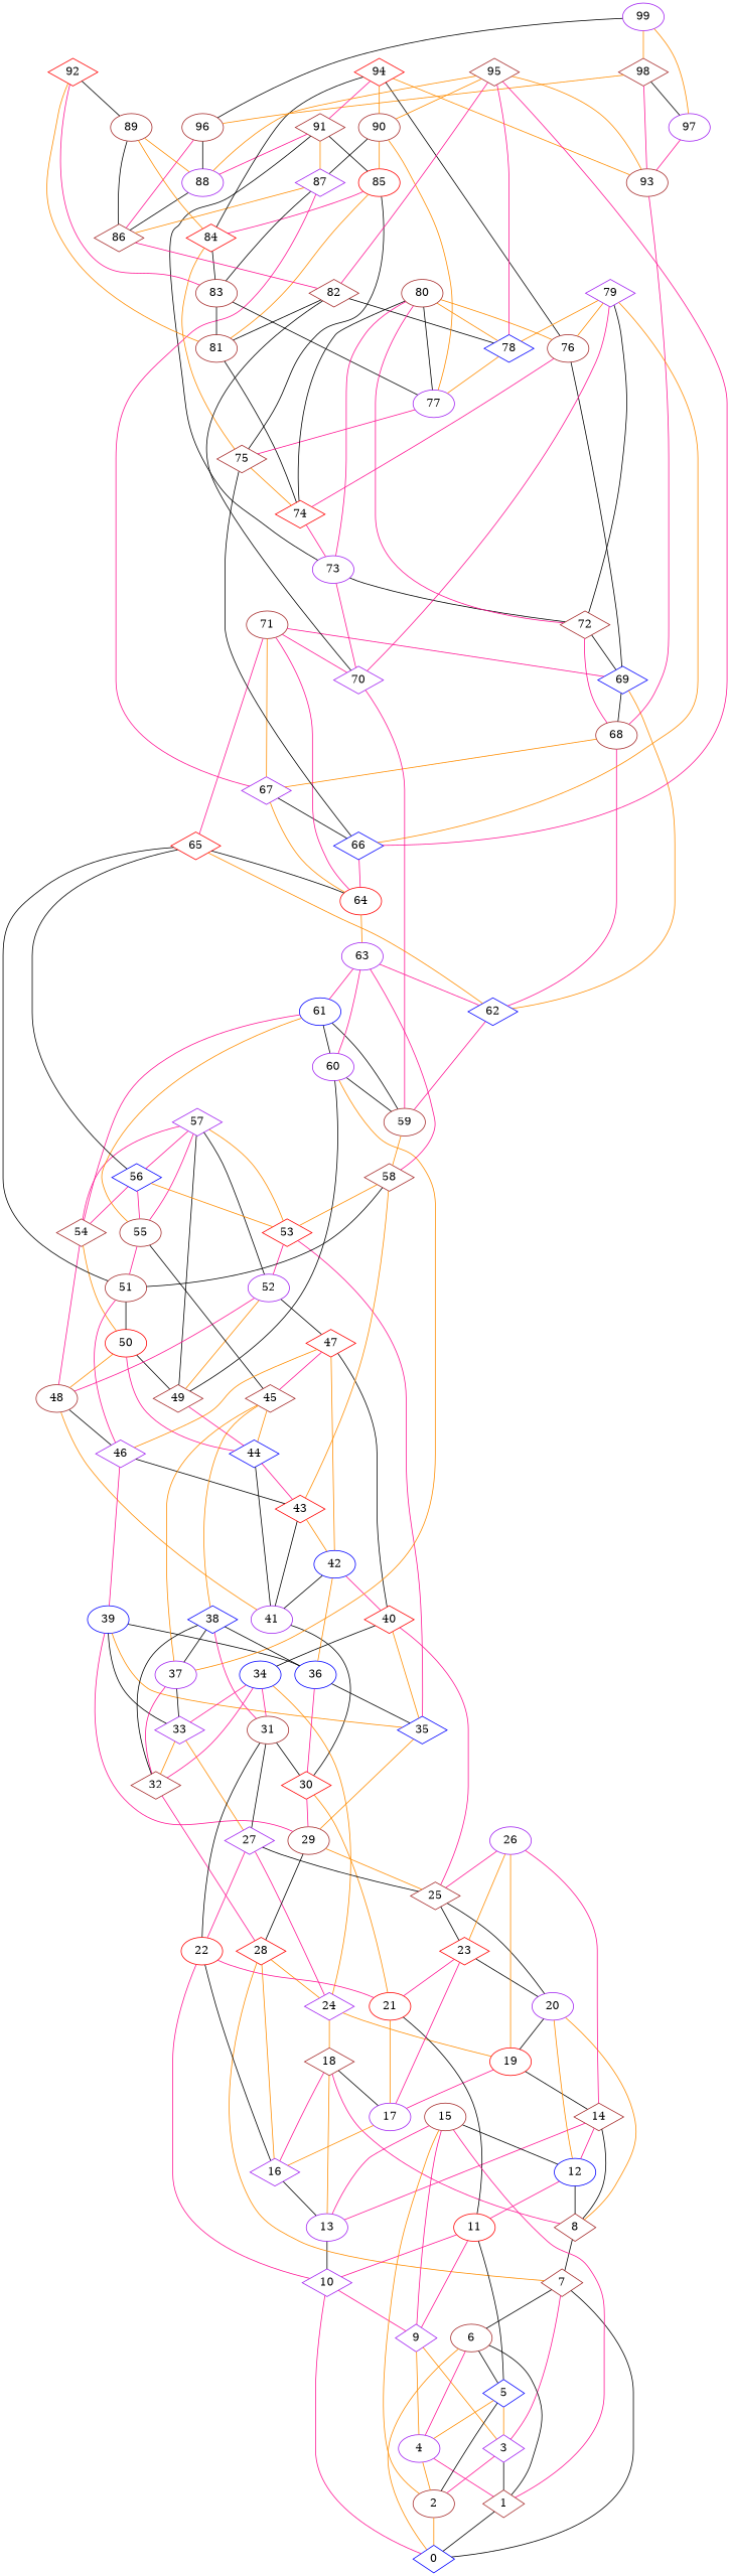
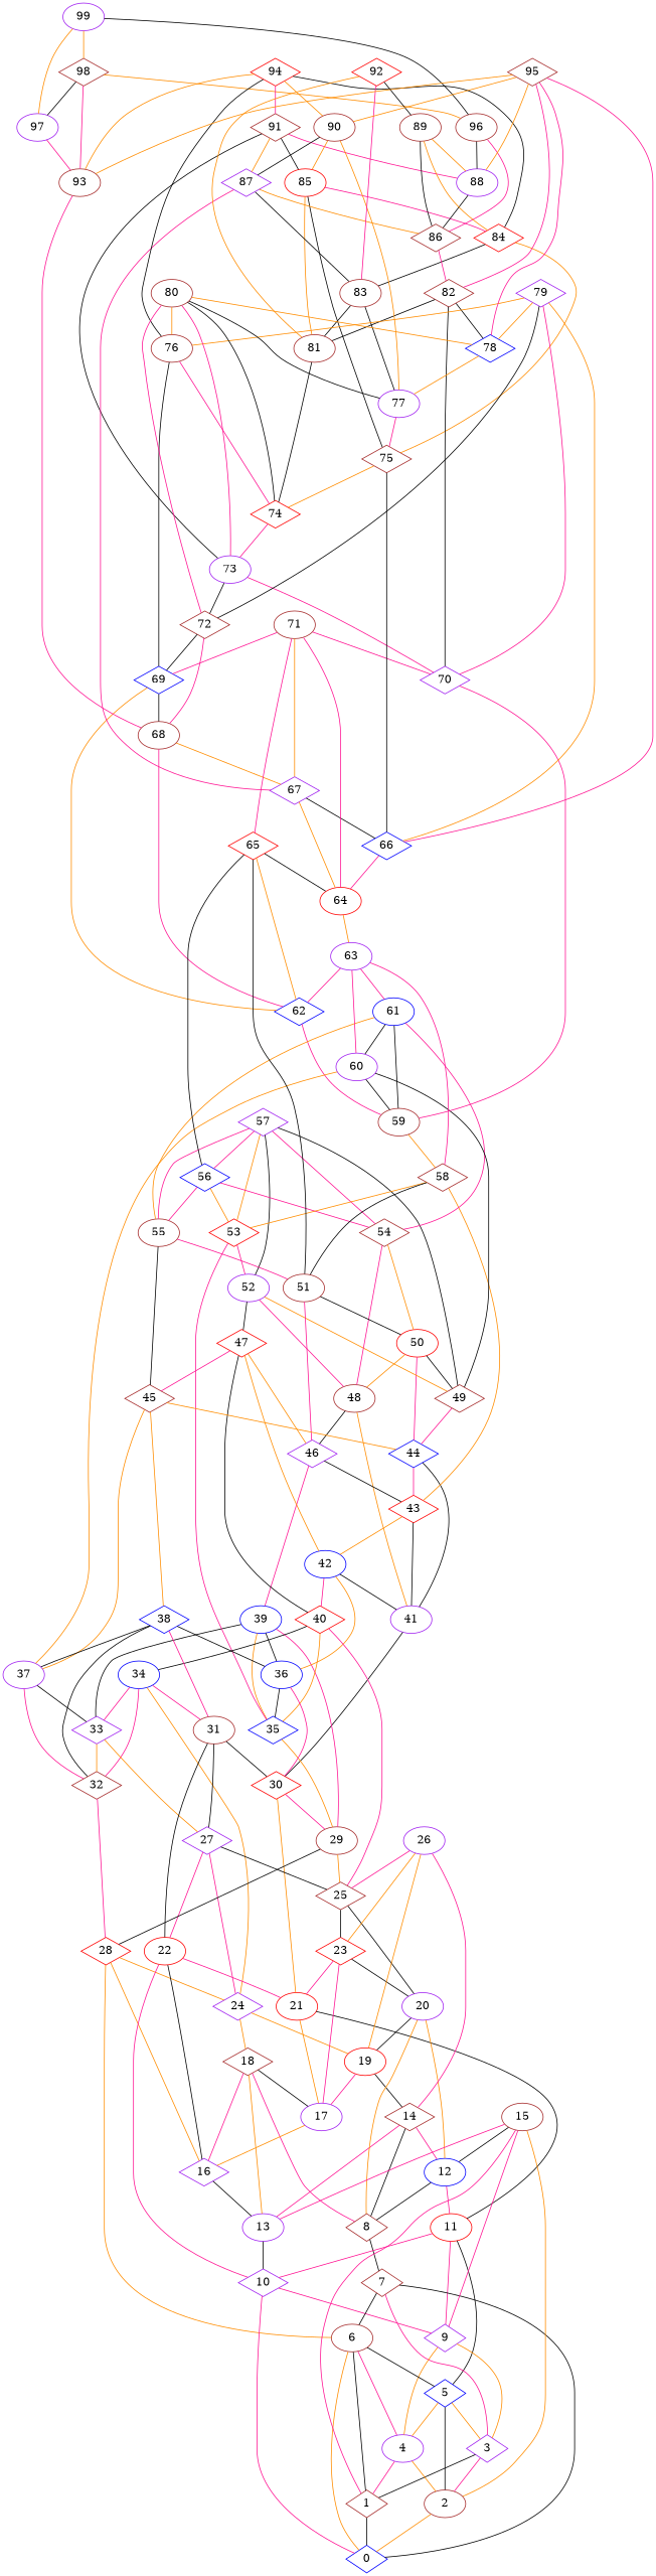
  graph {
    node [color=brown shape=diamond]
    edge [color=deeppink]
    24 [color=purple]
    19 [color=red shape=ellipse]
    18
    14
    17 [color=purple shape=ellipse]
    13 [color=purple shape=ellipse]
    8
    16 [color=purple]
    12 [color=blue shape=ellipse]
    50 [color=red shape=ellipse]
    48 [shape=ellipse]
    44 [color=blue]
    49
    41 [color=purple shape=ellipse]
    46 [color=purple]
    43 [color=red]
    30 [color=red]
    39 [color=blue shape=ellipse]
    57 [color=purple]
    52 [color=purple shape=ellipse]
    56 [color=blue]
    54
    55 [shape=ellipse]
    53 [color=red]
    47 [color=red]
    51 [shape=ellipse]
    45
    35 [color=blue]
    42 [color=blue shape=ellipse]
    40 [color=red]
    34 [color=blue shape=ellipse]
    33 [color=purple]
    32
    31 [shape=ellipse]
    27 [color=purple]
    28 [color=red]
    22 [color=red shape=ellipse]
    62 [color=blue]
    59 [shape=ellipse]
    58
    61 [color=blue shape=ellipse]
    60 [color=purple shape=ellipse]
    37 [color=purple shape=ellipse]
    25
    36 [color=blue shape=ellipse]
    10 [color=purple]
    11 [color=red shape=ellipse]
    7
    0 [color=blue]
    9 [color=purple]
    29 [shape=ellipse]
    21 [color=red shape=ellipse]
    6 [shape=ellipse]
    3 [color=purple]
    1
    4 [color=purple shape=ellipse]
    5 [color=blue]
    2 [shape=ellipse]
    23 [color=red]
    20 [color=purple shape=ellipse]
    68 [shape=ellipse]
    72
    69 [color=blue]
    67 [color=purple]
    64 [color=red shape=ellipse]
    66 [color=blue]
    38 [color=blue]
    74 [color=red]
    73 [color=purple shape=ellipse]
    70 [color=purple]
    63 [color=purple shape=ellipse]
    71 [shape=ellipse]
    65 [color=red]
    26 [color=purple shape=ellipse]
    15 [shape=ellipse]
    91
    85 [color=red shape=ellipse]
    88 [color=purple shape=ellipse]
    87 [color=purple]
    81 [shape=ellipse]
    75
    84 [color=red]
    86
    83 [shape=ellipse]
    96 [shape=ellipse]
    82
    99 [color=purple shape=ellipse]
    97 [color=purple shape=ellipse]
    98
    93 [shape=ellipse]
    78 [color=blue]
    90 [shape=ellipse]
    77 [color=purple shape=ellipse]
    94 [color=red]
    76 [shape=ellipse]
    79 [color=purple]
    92 [color=red]
    89 [shape=ellipse]
    80 [shape=ellipse]
    95
    24 -- 19 [color=darkorange]
    24 -- 18 [color=darkorange]
    19 -- 14 [color=black]
    19 -- 17
    18 -- 17 [color=black]
    18 -- 13 [color=darkorange]
    18 -- 8
    18 -- 16
    14 -- 13
    14 -- 8 [color=black]
    14 -- 12
    17 -- 16 [color=darkorange]
    13 -- 10 [color=black]
    8 -- 7 [color=black]
    16 -- 13 [color=black]
    12 -- 8 [color=black]
    12 -- 11
    50 -- 48 [color=darkorange]
    50 -- 44
    50 -- 49 [color=black]
    48 -- 41 [color=darkorange]
    48 -- 46 [color=black]
    44 -- 41 [color=black]
    44 -- 43
    49 -- 44
    41 -- 30 [color=black]
    46 -- 43 [color=black]
    46 -- 39
    43 -- 41 [color=black]
    43 -- 42 [color=darkorange]
    30 -- 29
    30 -- 21 [color=darkorange]
    39 -- 35 [color=darkorange]
    39 -- 33 [color=black]
    39 -- 36 [color=black]
    39 -- 29
    57 -- 49 [color=black]
    57 -- 52 [color=black]
    57 -- 56
    57 -- 54
    57 -- 55
    57 -- 53 [color=darkorange]
    52 -- 48
    52 -- 49 [color=darkorange]
    52 -- 47 [color=black]
    56 -- 54
    56 -- 55
    56 -- 53 [color=darkorange]
    54 -- 50 [color=darkorange]
    54 -- 48
    55 -- 51
    55 -- 45 [color=black]
    53 -- 52
    53 -- 35
    47 -- 46 [color=darkorange]
    47 -- 45
    47 -- 42 [color=darkorange]
    47 -- 40 [color=black]
    51 -- 50 [color=black]
    51 -- 46
    45 -- 44 [color=darkorange]
    45 -- 37 [color=darkorange]
    45 -- 38 [color=darkorange]
    35 -- 29 [color=darkorange]
    42 -- 41 [color=black]
    42 -- 40
    42 -- 36 [color=darkorange]
    40 -- 35 [color=darkorange]
    40 -- 34 [color=black]
    40 -- 25
    34 -- 24 [color=darkorange]
    34 -- 33
    34 -- 32
    34 -- 31
    33 -- 32 [color=darkorange]
    33 -- 27 [color=darkorange]
    32 -- 28
    31 -- 30 [color=black]
    31 -- 27 [color=black]
    31 -- 22 [color=black]
    27 -- 24
    27 -- 22
    27 -- 25 [color=black]
    28 -- 24 [color=darkorange]
    28 -- 16 [color=darkorange]
-   28 -- 7 [color=darkorange]
+   28 -- 6 [color=darkorange]
    22 -- 16 [color=black]
    22 -- 10
    22 -- 21
    62 -- 59
    59 -- 58 [color=darkorange]
    58 -- 43 [color=darkorange]
    58 -- 53 [color=darkorange]
    58 -- 51 [color=black]
    61 -- 54
    61 -- 55 [color=darkorange]
    61 -- 59 [color=black]
    61 -- 60 [color=black]
    60 -- 49 [color=black]
    60 -- 59 [color=black]
    60 -- 37 [color=darkorange]
    37 -- 33 [color=black]
    37 -- 32
    25 -- 23 [color=black]
    25 -- 20 [color=black]
    36 -- 30
    36 -- 35 [color=black]
    10 -- 0
    10 -- 9
    11 -- 10
    11 -- 9
    11 -- 5 [color=black]
    7 -- 0 [color=black]
    7 -- 6 [color=black]
    7 -- 3
    9 -- 3 [color=darkorange]
    9 -- 4 [color=darkorange]
    29 -- 28 [color=black]
    29 -- 25 [color=darkorange]
    21 -- 17 [color=darkorange]
    21 -- 11 [color=black]
    6 -- 0 [color=darkorange]
    6 -- 1 [color=black]
    6 -- 4
    6 -- 5 [color=black]
    3 -- 1 [color=black]
    3 -- 2
    1 -- 0 [color=black]
    4 -- 1
    4 -- 2 [color=darkorange]
    5 -- 3 [color=darkorange]
    5 -- 4 [color=darkorange]
    5 -- 2 [color=black]
    2 -- 0 [color=darkorange]
    23 -- 17
    23 -- 21
    23 -- 20 [color=black]
    20 -- 19 [color=black]
    20 -- 8 [color=darkorange]
    20 -- 12 [color=darkorange]
    68 -- 62
    68 -- 67 [color=darkorange]
    72 -- 68
    72 -- 69 [color=black]
    69 -- 62 [color=darkorange]
    69 -- 68 [color=black]
    67 -- 64 [color=darkorange]
    67 -- 66 [color=black]
    64 -- 63 [color=darkorange]
    66 -- 64
    38 -- 32 [color=black]
    38 -- 31
    38 -- 37 [color=black]
    38 -- 36 [color=black]
    74 -- 73
    73 -- 72 [color=black]
    73 -- 70
    70 -- 59
    63 -- 62
    63 -- 58
    63 -- 61
    63 -- 60
    71 -- 69
    71 -- 67 [color=darkorange]
    71 -- 64
    71 -- 70
    71 -- 65
    65 -- 56 [color=black]
    65 -- 51 [color=black]
    65 -- 62 [color=darkorange]
    65 -- 64 [color=black]
    26 -- 19 [color=darkorange]
    26 -- 14
    26 -- 25
    26 -- 23 [color=darkorange]
    15 -- 13
    15 -- 12 [color=black]
    15 -- 9
    15 -- 1
    15 -- 2 [color=darkorange]
    91 -- 73 [color=black]
    91 -- 85 [color=black]
    91 -- 88
    91 -- 87 [color=darkorange]
    85 -- 81 [color=darkorange]
    85 -- 75 [color=black]
    85 -- 84
    88 -- 86 [color=black]
    87 -- 67
    87 -- 86 [color=darkorange]
    87 -- 83 [color=black]
    81 -- 74 [color=black]
    75 -- 66 [color=black]
    75 -- 74 [color=darkorange]
    84 -- 75 [color=darkorange]
    84 -- 83 [color=black]
    86 -- 82
    83 -- 81 [color=black]
    83 -- 77 [color=black]
    96 -- 88 [color=black]
    96 -- 86
    82 -- 70 [color=black]
    82 -- 81 [color=black]
    82 -- 78 [color=black]
    99 -- 96 [color=black]
    99 -- 97 [color=darkorange]
    99 -- 98 [color=darkorange]
    97 -- 93
    98 -- 96 [color=darkorange]
    98 -- 97 [color=black]
    98 -- 93
    93 -- 68
    78 -- 77 [color=darkorange]
    90 -- 85 [color=darkorange]
    90 -- 87 [color=black]
    90 -- 77 [color=darkorange]
    77 -- 75
    94 -- 91
    94 -- 84 [color=black]
    94 -- 93 [color=darkorange]
    94 -- 90 [color=darkorange]
    94 -- 76 [color=black]
    76 -- 69 [color=black]
    76 -- 74
    79 -- 72 [color=black]
    79 -- 66 [color=darkorange]
    79 -- 70
    79 -- 78 [color=darkorange]
    79 -- 76 [color=darkorange]
    92 -- 81 [color=darkorange]
    92 -- 83
    92 -- 89 [color=black]
    89 -- 88 [color=darkorange]
    89 -- 84 [color=darkorange]
    89 -- 86 [color=black]
    80 -- 72
    80 -- 74 [color=black]
    80 -- 73
    80 -- 78 [color=darkorange]
    80 -- 77 [color=black]
    80 -- 76 [color=darkorange]
    95 -- 66
    95 -- 88 [color=darkorange]
    95 -- 82
    95 -- 93 [color=darkorange]
    95 -- 78
    95 -- 90 [color=darkorange]
  }
